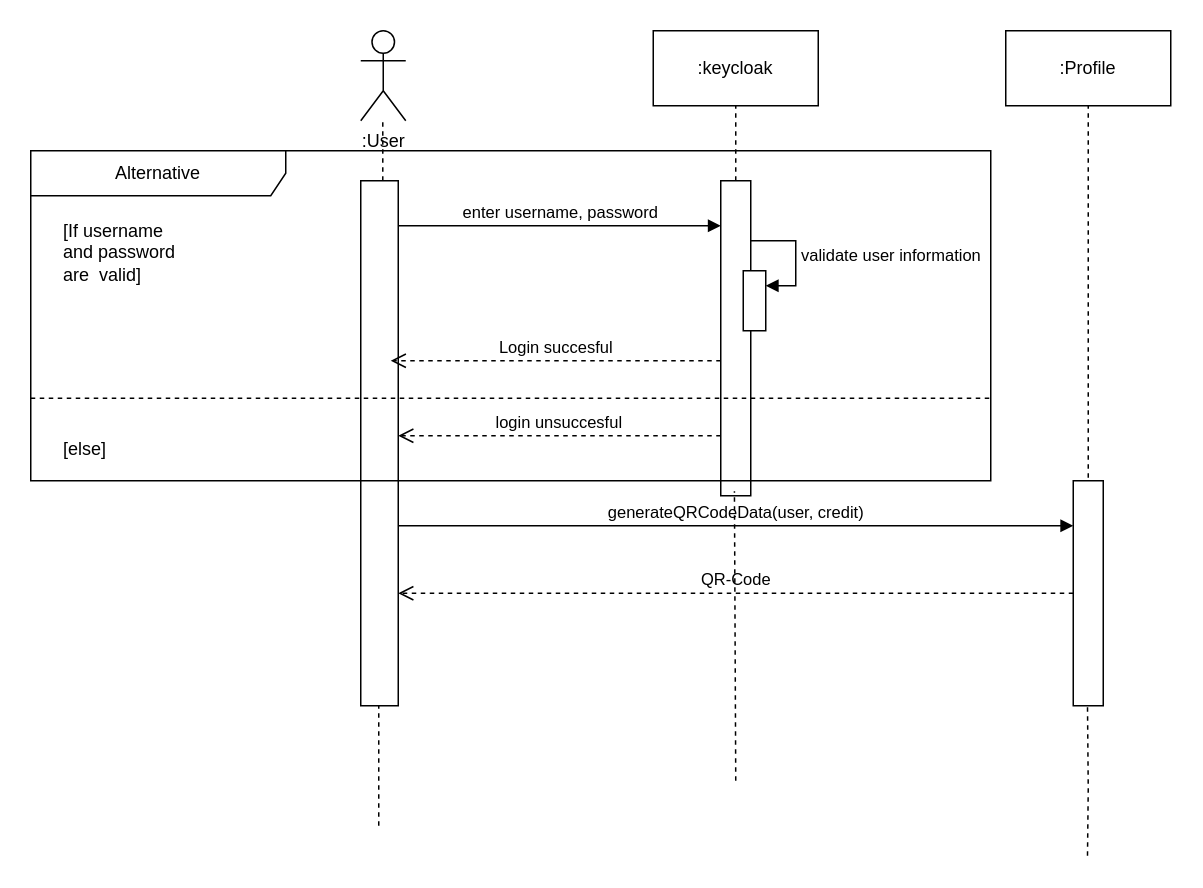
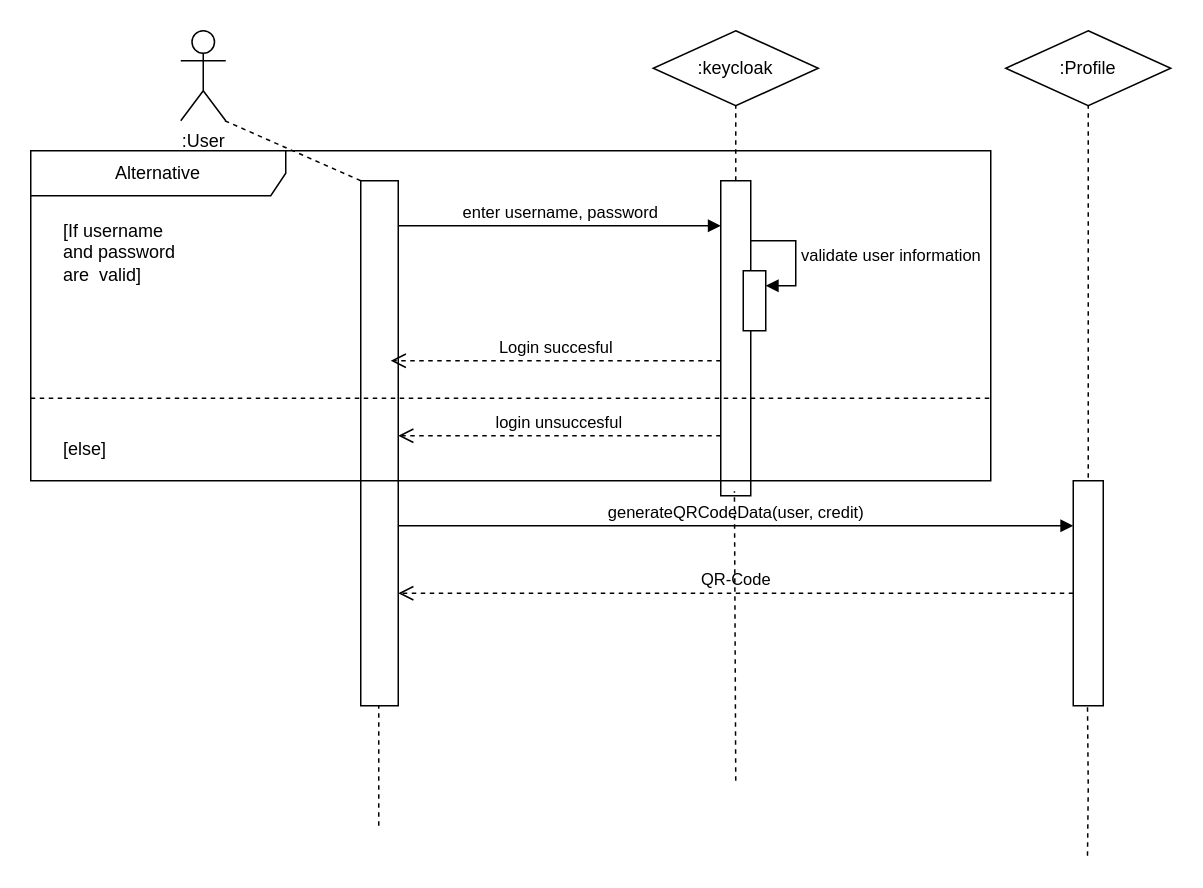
  <mxCell id="0" />
  <mxCell id="1" parent="0" />
- <mxCell id="2" value=":User" style="shape=umlActor;verticalLabelPosition=bottom;verticalAlign=top;html=1;" parent="1" vertex="1"><mxGeometry x="240" y="20" width="30" height="60" as="geometry" /></mxCell>
- <mxCell id="3" value="&lt;div&gt;:keycloak&lt;/div&gt;" style="html=1;whiteSpace=wrap;" parent="1" vertex="1"><mxGeometry x="435" y="20" width="110" height="50" as="geometry" /></mxCell>
- <mxCell id="4" value=":Profile" style="html=1;whiteSpace=wrap;" parent="1" vertex="1"><mxGeometry x="670" y="20" width="110" height="50" as="geometry" /></mxCell>
+ <mxCell id="2" value=":User" style="shape=umlActor;verticalLabelPosition=bottom;verticalAlign=top;html=1;" parent="1" vertex="1"><mxGeometry x="120" y="20" width="30" height="60" as="geometry" /></mxCell>
+ <mxCell id="3" value="&lt;div&gt;:keycloak&lt;/div&gt;" style="rhombus;html=1;whiteSpace=wrap;" parent="1" vertex="1"><mxGeometry x="435" y="20" width="110" height="50" as="geometry" /></mxCell>
+ <mxCell id="4" value=":Profile" style="rhombus;html=1;whiteSpace=wrap;" parent="1" vertex="1"><mxGeometry x="670" y="20" width="110" height="50" as="geometry" /></mxCell>
  <mxCell id="5" value="" style="html=1;points=[[0,0,0,0,5],[0,1,0,0,-5],[1,0,0,0,5],[1,1,0,0,-5]];perimeter=orthogonalPerimeter;outlineConnect=0;targetShapes=umlLifeline;portConstraint=eastwest;newEdgeStyle={&quot;curved&quot;:0,&quot;rounded&quot;:0};" parent="1" vertex="1"><mxGeometry x="240" y="120" width="25" height="350" as="geometry" /></mxCell>
  <mxCell id="6" value="" style="endArrow=none;dashed=1;html=1;rounded=0;entryX=0.5;entryY=1;entryDx=0;entryDy=0;" parent="1" source="7" target="3" edge="1"><mxGeometry width="50" height="50" relative="1" as="geometry"><mxPoint x="420" y="180" as="sourcePoint" /><mxPoint x="420" y="120" as="targetPoint" /></mxGeometry></mxCell>
  <mxCell id="7" value="" style="html=1;points=[[0,0,0,0,5],[0,1,0,0,-5],[1,0,0,0,5],[1,1,0,0,-5]];perimeter=orthogonalPerimeter;outlineConnect=0;targetShapes=umlLifeline;portConstraint=eastwest;newEdgeStyle={&quot;curved&quot;:0,&quot;rounded&quot;:0};" parent="1" vertex="1"><mxGeometry x="480" y="120" width="20" height="210" as="geometry" /></mxCell>
  <mxCell id="8" value="" style="endArrow=none;dashed=1;html=1;rounded=0;entryX=0.5;entryY=1;entryDx=0;entryDy=0;" parent="1" target="4" edge="1"><mxGeometry width="50" height="50" relative="1" as="geometry"><mxPoint x="725" y="330" as="sourcePoint" /><mxPoint x="620" y="90" as="targetPoint" /></mxGeometry></mxCell>
  <mxCell id="9" value="" style="endArrow=none;dashed=1;html=1;rounded=0;" parent="1" source="5" target="2" edge="1"><mxGeometry width="50" height="50" relative="1" as="geometry"><mxPoint x="230" y="150" as="sourcePoint" /><mxPoint x="280" y="100" as="targetPoint" /></mxGeometry></mxCell>
  <mxCell id="10" value="enter username, password" style="html=1;verticalAlign=bottom;endArrow=block;curved=0;rounded=0;" parent="1" target="7" edge="1"><mxGeometry width="80" relative="1" as="geometry"><mxPoint x="265" y="150" as="sourcePoint" /><mxPoint x="345" y="150" as="targetPoint" /></mxGeometry></mxCell>
  <mxCell id="11" value="" style="html=1;points=[[0,0,0,0,5],[0,1,0,0,-5],[1,0,0,0,5],[1,1,0,0,-5]];perimeter=orthogonalPerimeter;outlineConnect=0;targetShapes=umlLifeline;portConstraint=eastwest;newEdgeStyle={&quot;curved&quot;:0,&quot;rounded&quot;:0};" parent="1" vertex="1"><mxGeometry x="495" y="180" width="15" height="40" as="geometry" /></mxCell>
  <mxCell id="12" value="validate user information" style="html=1;align=left;spacingLeft=2;endArrow=block;rounded=0;edgeStyle=orthogonalEdgeStyle;curved=0;rounded=0;" parent="1" target="11" edge="1"><mxGeometry relative="1" as="geometry"><mxPoint x="500" y="160" as="sourcePoint" /><Array as="points"><mxPoint x="530" y="190" /></Array></mxGeometry></mxCell>
  <mxCell id="13" value="Login succesful" style="html=1;verticalAlign=bottom;endArrow=open;dashed=1;endSize=8;curved=0;rounded=0;" parent="1" edge="1"><mxGeometry relative="1" as="geometry"><mxPoint x="480" y="240" as="sourcePoint" /><mxPoint x="260" y="240" as="targetPoint" /><Array as="points"><mxPoint x="380" y="240" /></Array></mxGeometry></mxCell>
  <mxCell id="14" value="Alternative" style="shape=umlFrame;whiteSpace=wrap;html=1;pointerEvents=0;recursiveResize=0;container=1;collapsible=0;width=170;" parent="1" vertex="1"><mxGeometry x="20" y="100" width="640" height="220" as="geometry" /></mxCell>
  <mxCell id="15" value="[If username &lt;br&gt;and password &lt;br&gt;are&amp;nbsp; valid]" style="text;html=1;" parent="14" vertex="1"><mxGeometry width="100" height="20" relative="1" as="geometry"><mxPoint x="20" y="40" as="offset" /></mxGeometry></mxCell>
  <mxCell id="16" value="login unsuccesful" style="html=1;verticalAlign=bottom;endArrow=open;dashed=1;endSize=8;curved=0;rounded=0;" parent="14" target="5" edge="1"><mxGeometry relative="1" as="geometry"><mxPoint x="460" y="190" as="sourcePoint" /><mxPoint x="380" y="190" as="targetPoint" /></mxGeometry></mxCell>
  <mxCell id="17" value="[else]" style="line;strokeWidth=1;dashed=1;labelPosition=center;verticalLabelPosition=bottom;align=left;verticalAlign=top;spacingLeft=20;spacingTop=15;html=1;whiteSpace=wrap;" parent="1" vertex="1"><mxGeometry x="20" y="260" width="640" height="10" as="geometry" /></mxCell>
  <mxCell id="18" value="" style="html=1;points=[[0,0,0,0,5],[0,1,0,0,-5],[1,0,0,0,5],[1,1,0,0,-5]];perimeter=orthogonalPerimeter;outlineConnect=0;targetShapes=umlLifeline;portConstraint=eastwest;newEdgeStyle={&quot;curved&quot;:0,&quot;rounded&quot;:0};" parent="1" vertex="1"><mxGeometry x="715" y="320" width="20" height="150" as="geometry" /></mxCell>
  <mxCell id="19" value="generateQRCodeData(user, credit)" style="html=1;verticalAlign=bottom;endArrow=block;curved=0;rounded=0;" parent="1" edge="1"><mxGeometry width="80" relative="1" as="geometry"><mxPoint x="265" y="350" as="sourcePoint" /><mxPoint x="715" y="350" as="targetPoint" /></mxGeometry></mxCell>
  <mxCell id="20" value="QR-Code" style="html=1;verticalAlign=bottom;endArrow=open;dashed=1;endSize=8;curved=0;rounded=0;" parent="1" source="18" target="5" edge="1"><mxGeometry relative="1" as="geometry"><mxPoint x="690" y="400" as="sourcePoint" /><mxPoint x="610" y="400" as="targetPoint" /></mxGeometry></mxCell>
  <mxCell id="21" value="" style="endArrow=none;dashed=1;html=1;rounded=0;entryX=0.733;entryY=1.032;entryDx=0;entryDy=0;entryPerimeter=0;" parent="1" target="14" edge="1"><mxGeometry width="50" height="50" relative="1" as="geometry"><mxPoint x="490" y="520" as="sourcePoint" /><mxPoint x="490" y="450" as="targetPoint" /></mxGeometry></mxCell>
  <mxCell id="22" value="" style="endArrow=none;dashed=1;html=1;rounded=0;" parent="1" edge="1"><mxGeometry width="50" height="50" relative="1" as="geometry"><mxPoint x="252" y="550" as="sourcePoint" /><mxPoint x="252" y="470" as="targetPoint" /></mxGeometry></mxCell>
  <mxCell id="23" value="" style="endArrow=none;dashed=1;html=1;rounded=0;" parent="1" edge="1"><mxGeometry width="50" height="50" relative="1" as="geometry"><mxPoint x="724.5" y="570" as="sourcePoint" /><mxPoint x="724.5" y="470" as="targetPoint" /><Array as="points"><mxPoint x="725" y="525" /></Array></mxGeometry></mxCell>
